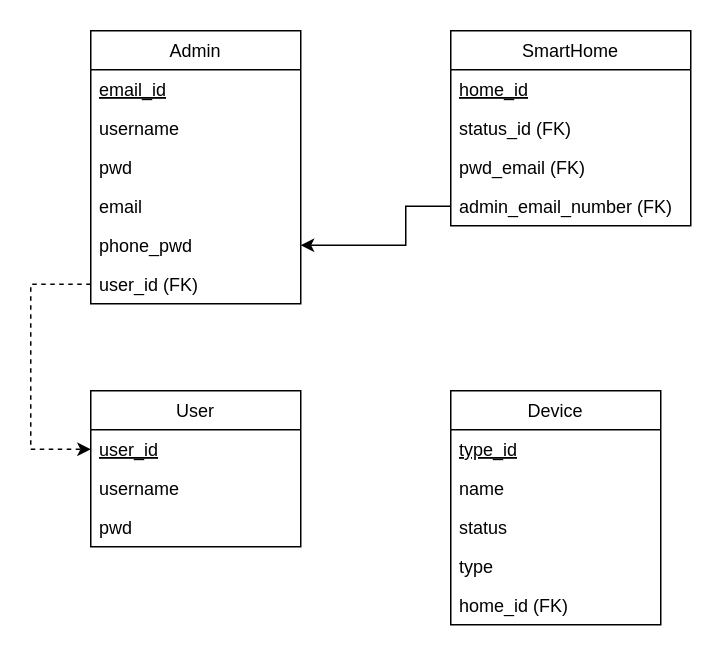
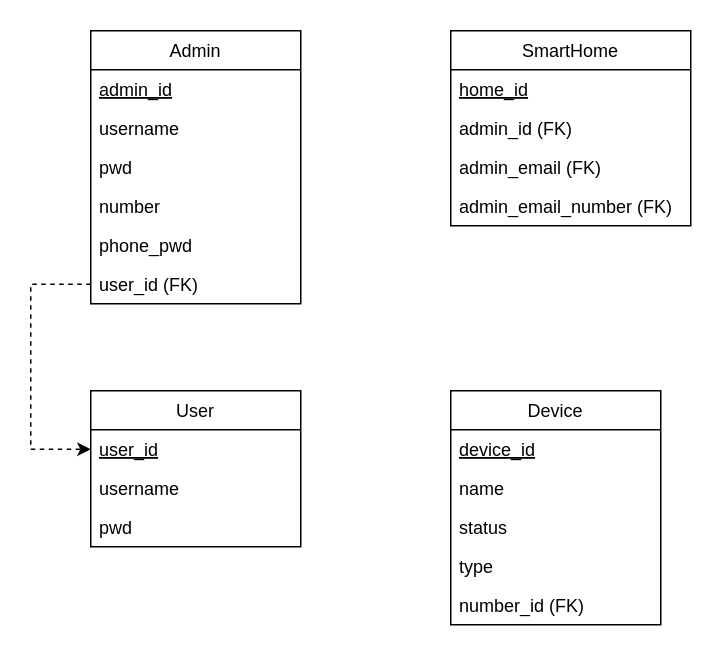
  <mxCell id="0" />
  <mxCell id="1" parent="0" />
  <mxCell id="2" value="User" style="swimlane;fontStyle=0;childLayout=stackLayout;horizontal=1;startSize=26;fillColor=none;horizontalStack=0;resizeParent=1;resizeParentMax=0;resizeLast=0;collapsible=1;marginBottom=0;" vertex="1" parent="1"><mxGeometry x="60" y="260" width="140" height="104" as="geometry" /></mxCell>
  <mxCell id="3" value="user_id" style="text;strokeColor=none;fillColor=none;align=left;verticalAlign=top;spacingLeft=4;spacingRight=4;overflow=hidden;rotatable=0;points=[[0,0.5],[1,0.5]];portConstraint=eastwest;fontStyle=4" vertex="1" parent="2"><mxGeometry y="26" width="140" height="26" as="geometry" /></mxCell>
  <mxCell id="4" value="username" style="text;strokeColor=none;fillColor=none;align=left;verticalAlign=top;spacingLeft=4;spacingRight=4;overflow=hidden;rotatable=0;points=[[0,0.5],[1,0.5]];portConstraint=eastwest;" vertex="1" parent="2"><mxGeometry y="52" width="140" height="26" as="geometry" /></mxCell>
  <mxCell id="5" value="pwd" style="text;strokeColor=none;fillColor=none;align=left;verticalAlign=top;spacingLeft=4;spacingRight=4;overflow=hidden;rotatable=0;points=[[0,0.5],[1,0.5]];portConstraint=eastwest;" vertex="1" parent="2"><mxGeometry y="78" width="140" height="26" as="geometry" /></mxCell>
  <mxCell id="6" value="Admin" style="swimlane;fontStyle=0;childLayout=stackLayout;horizontal=1;startSize=26;fillColor=none;horizontalStack=0;resizeParent=1;resizeParentMax=0;resizeLast=0;collapsible=1;marginBottom=0;" vertex="1" parent="1"><mxGeometry x="60" y="20" width="140" height="182" as="geometry" /></mxCell>
- <mxCell id="7" value="email_id" style="text;strokeColor=none;fillColor=none;align=left;verticalAlign=top;spacingLeft=4;spacingRight=4;overflow=hidden;rotatable=0;points=[[0,0.5],[1,0.5]];portConstraint=eastwest;fontStyle=4" vertex="1" parent="6"><mxGeometry y="26" width="140" height="26" as="geometry" /></mxCell>
+ <mxCell id="7" value="admin_id" style="text;strokeColor=none;fillColor=none;align=left;verticalAlign=top;spacingLeft=4;spacingRight=4;overflow=hidden;rotatable=0;points=[[0,0.5],[1,0.5]];portConstraint=eastwest;fontStyle=4" vertex="1" parent="6"><mxGeometry y="26" width="140" height="26" as="geometry" /></mxCell>
  <mxCell id="8" value="username" style="text;strokeColor=none;fillColor=none;align=left;verticalAlign=top;spacingLeft=4;spacingRight=4;overflow=hidden;rotatable=0;points=[[0,0.5],[1,0.5]];portConstraint=eastwest;" vertex="1" parent="6"><mxGeometry y="52" width="140" height="26" as="geometry" /></mxCell>
  <mxCell id="9" value="pwd" style="text;strokeColor=none;fillColor=none;align=left;verticalAlign=top;spacingLeft=4;spacingRight=4;overflow=hidden;rotatable=0;points=[[0,0.5],[1,0.5]];portConstraint=eastwest;" vertex="1" parent="6"><mxGeometry y="78" width="140" height="26" as="geometry" /></mxCell>
- <mxCell id="10" value="email" style="text;strokeColor=none;fillColor=none;align=left;verticalAlign=top;spacingLeft=4;spacingRight=4;overflow=hidden;rotatable=0;points=[[0,0.5],[1,0.5]];portConstraint=eastwest;" vertex="1" parent="6"><mxGeometry y="104" width="140" height="26" as="geometry" /></mxCell>
+ <mxCell id="10" value="number" style="text;strokeColor=none;fillColor=none;align=left;verticalAlign=top;spacingLeft=4;spacingRight=4;overflow=hidden;rotatable=0;points=[[0,0.5],[1,0.5]];portConstraint=eastwest;" vertex="1" parent="6"><mxGeometry y="104" width="140" height="26" as="geometry" /></mxCell>
  <mxCell id="11" value="phone_pwd" style="text;strokeColor=none;fillColor=none;align=left;verticalAlign=top;spacingLeft=4;spacingRight=4;overflow=hidden;rotatable=0;points=[[0,0.5],[1,0.5]];portConstraint=eastwest;" vertex="1" parent="6"><mxGeometry y="130" width="140" height="26" as="geometry" /></mxCell>
  <mxCell id="12" value="user_id (FK)" style="text;strokeColor=none;fillColor=none;align=left;verticalAlign=top;spacingLeft=4;spacingRight=4;overflow=hidden;rotatable=0;points=[[0,0.5],[1,0.5]];portConstraint=eastwest;" vertex="1" parent="6"><mxGeometry y="156" width="140" height="26" as="geometry" /></mxCell>
  <mxCell id="13" value="Device" style="swimlane;fontStyle=0;childLayout=stackLayout;horizontal=1;startSize=26;fillColor=none;horizontalStack=0;resizeParent=1;resizeParentMax=0;resizeLast=0;collapsible=1;marginBottom=0;" vertex="1" parent="1"><mxGeometry x="300" y="260" width="140" height="156" as="geometry" /></mxCell>
- <mxCell id="14" value="type_id" style="text;strokeColor=none;fillColor=none;align=left;verticalAlign=top;spacingLeft=4;spacingRight=4;overflow=hidden;rotatable=0;points=[[0,0.5],[1,0.5]];portConstraint=eastwest;fontStyle=4" vertex="1" parent="13"><mxGeometry y="26" width="140" height="26" as="geometry" /></mxCell>
+ <mxCell id="14" value="device_id" style="text;strokeColor=none;fillColor=none;align=left;verticalAlign=top;spacingLeft=4;spacingRight=4;overflow=hidden;rotatable=0;points=[[0,0.5],[1,0.5]];portConstraint=eastwest;fontStyle=4" vertex="1" parent="13"><mxGeometry y="26" width="140" height="26" as="geometry" /></mxCell>
  <mxCell id="15" value="name" style="text;strokeColor=none;fillColor=none;align=left;verticalAlign=top;spacingLeft=4;spacingRight=4;overflow=hidden;rotatable=0;points=[[0,0.5],[1,0.5]];portConstraint=eastwest;" vertex="1" parent="13"><mxGeometry y="52" width="140" height="26" as="geometry" /></mxCell>
  <mxCell id="16" value="status" style="text;strokeColor=none;fillColor=none;align=left;verticalAlign=top;spacingLeft=4;spacingRight=4;overflow=hidden;rotatable=0;points=[[0,0.5],[1,0.5]];portConstraint=eastwest;" vertex="1" parent="13"><mxGeometry y="78" width="140" height="26" as="geometry" /></mxCell>
  <mxCell id="17" value="type" style="text;strokeColor=none;fillColor=none;align=left;verticalAlign=top;spacingLeft=4;spacingRight=4;overflow=hidden;rotatable=0;points=[[0,0.5],[1,0.5]];portConstraint=eastwest;" vertex="1" parent="13"><mxGeometry y="104" width="140" height="26" as="geometry" /></mxCell>
- <mxCell id="18" value="home_id (FK)" style="text;strokeColor=none;fillColor=none;align=left;verticalAlign=top;spacingLeft=4;spacingRight=4;overflow=hidden;rotatable=0;points=[[0,0.5],[1,0.5]];portConstraint=eastwest;" vertex="1" parent="13"><mxGeometry y="130" width="140" height="26" as="geometry" /></mxCell>
+ <mxCell id="18" value="number_id (FK)" style="text;strokeColor=none;fillColor=none;align=left;verticalAlign=top;spacingLeft=4;spacingRight=4;overflow=hidden;rotatable=0;points=[[0,0.5],[1,0.5]];portConstraint=eastwest;" vertex="1" parent="13"><mxGeometry y="130" width="140" height="26" as="geometry" /></mxCell>
  <mxCell id="19" value="SmartHome" style="swimlane;fontStyle=0;childLayout=stackLayout;horizontal=1;startSize=26;fillColor=none;horizontalStack=0;resizeParent=1;resizeParentMax=0;resizeLast=0;collapsible=1;marginBottom=0;" vertex="1" parent="1"><mxGeometry x="300" y="20" width="160" height="130" as="geometry" /></mxCell>
  <mxCell id="20" value="home_id" style="text;strokeColor=none;fillColor=none;align=left;verticalAlign=top;spacingLeft=4;spacingRight=4;overflow=hidden;rotatable=0;points=[[0,0.5],[1,0.5]];portConstraint=eastwest;fontStyle=4" vertex="1" parent="19"><mxGeometry y="26" width="160" height="26" as="geometry" /></mxCell>
- <mxCell id="21" value="status_id (FK)" style="text;strokeColor=none;fillColor=none;align=left;verticalAlign=top;spacingLeft=4;spacingRight=4;overflow=hidden;rotatable=0;points=[[0,0.5],[1,0.5]];portConstraint=eastwest;" vertex="1" parent="19"><mxGeometry y="52" width="160" height="26" as="geometry" /></mxCell>
- <mxCell id="22" value="pwd_email (FK)" style="text;strokeColor=none;fillColor=none;align=left;verticalAlign=top;spacingLeft=4;spacingRight=4;overflow=hidden;rotatable=0;points=[[0,0.5],[1,0.5]];portConstraint=eastwest;" vertex="1" parent="19"><mxGeometry y="78" width="160" height="26" as="geometry" /></mxCell>
+ <mxCell id="21" value="admin_id (FK)" style="text;strokeColor=none;fillColor=none;align=left;verticalAlign=top;spacingLeft=4;spacingRight=4;overflow=hidden;rotatable=0;points=[[0,0.5],[1,0.5]];portConstraint=eastwest;" vertex="1" parent="19"><mxGeometry y="52" width="160" height="26" as="geometry" /></mxCell>
+ <mxCell id="22" value="admin_email (FK)" style="text;strokeColor=none;fillColor=none;align=left;verticalAlign=top;spacingLeft=4;spacingRight=4;overflow=hidden;rotatable=0;points=[[0,0.5],[1,0.5]];portConstraint=eastwest;" vertex="1" parent="19"><mxGeometry y="78" width="160" height="26" as="geometry" /></mxCell>
  <mxCell id="23" value="admin_email_number (FK)" style="text;strokeColor=none;fillColor=none;align=left;verticalAlign=top;spacingLeft=4;spacingRight=4;overflow=hidden;rotatable=0;points=[[0,0.5],[1,0.5]];portConstraint=eastwest;" vertex="1" parent="19"><mxGeometry y="104" width="160" height="26" as="geometry" /></mxCell>
  <mxCell id="24" style="edgeStyle=orthogonalEdgeStyle;rounded=0;orthogonalLoop=1;jettySize=auto;html=1;exitX=0;exitY=0.5;exitDx=0;exitDy=0;entryX=0;entryY=0.5;entryDx=0;entryDy=0;dashed=1;" edge="1" parent="1" source="12" target="3"><mxGeometry relative="1" as="geometry"><Array as="points"><mxPoint x="20" y="189" /><mxPoint x="20" y="299" /></Array></mxGeometry></mxCell>
- <mxCell id="25" style="edgeStyle=orthogonalEdgeStyle;rounded=0;orthogonalLoop=1;jettySize=auto;html=1;exitX=0;exitY=0.5;exitDx=0;exitDy=0;entryX=1;entryY=0.5;entryDx=0;entryDy=0;" edge="1" parent="1" source="23" target="11"><mxGeometry relative="1" as="geometry"><Array as="points"><mxPoint x="270" y="137" /><mxPoint x="270" y="163" /></Array></mxGeometry></mxCell>
